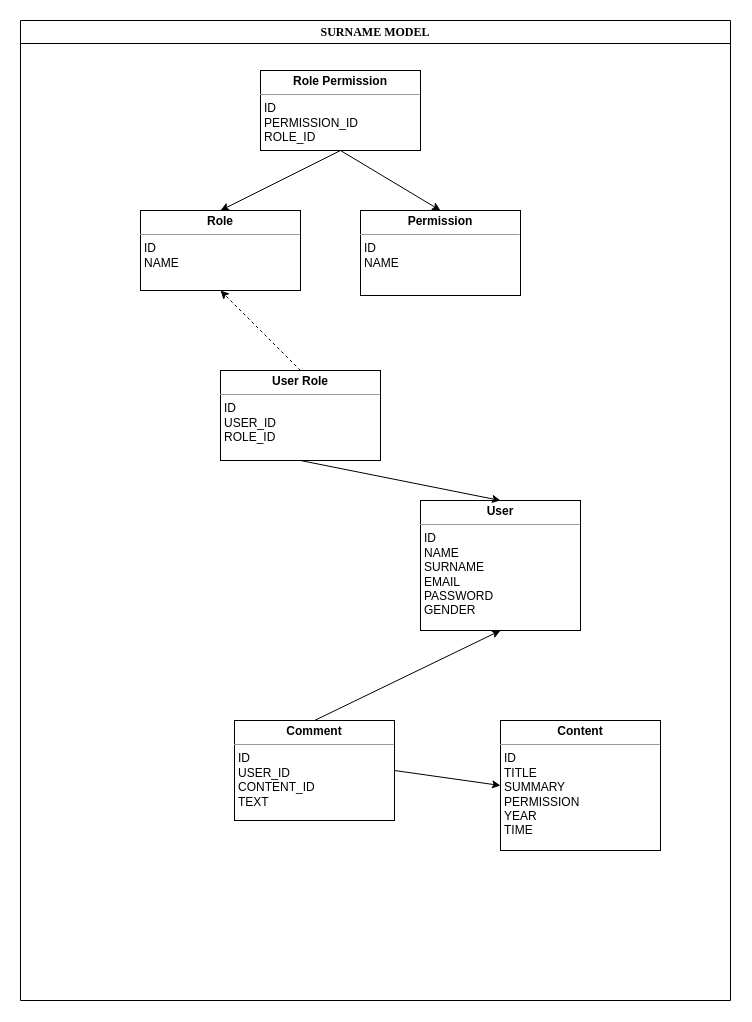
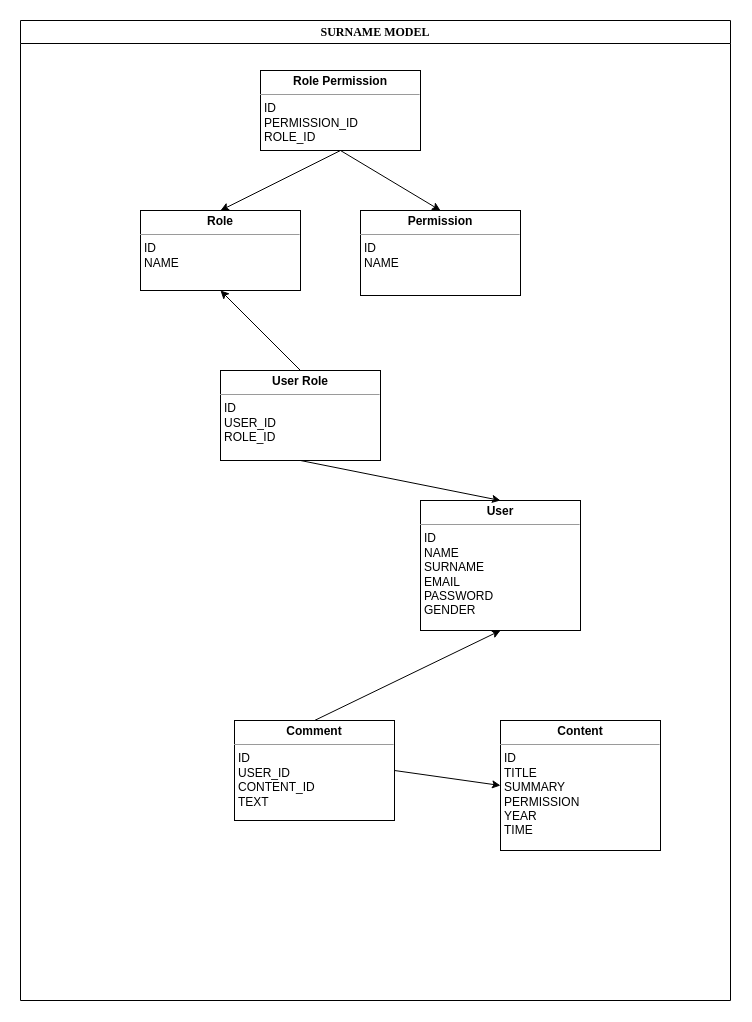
  <mxCell id="0" />
  <mxCell id="1" parent="0" />
  <mxCell id="2" value="&lt;p style=&quot;margin:0px;margin-top:4px;text-align:center;&quot;&gt;&lt;b&gt;Role Permission&lt;/b&gt;&lt;/p&gt;&lt;hr size=&quot;1&quot;&gt;&lt;p style=&quot;margin:0px;margin-left:4px;&quot;&gt;ID&lt;/p&gt;&lt;p style=&quot;margin:0px;margin-left:4px;&quot;&gt;PERMISSION_ID&lt;/p&gt;&lt;p style=&quot;margin:0px;margin-left:4px;&quot;&gt;ROLE_ID&lt;/p&gt;&lt;hr size=&quot;1&quot;&gt;&lt;p style=&quot;margin:0px;margin-left:4px;&quot;&gt;&lt;br&gt;&lt;/p&gt;" style="verticalAlign=top;align=left;overflow=fill;fontSize=12;fontFamily=Helvetica;html=1;" vertex="1" parent="1"><mxGeometry x="260" y="70" width="160" height="80" as="geometry" /></mxCell>
  <mxCell id="3" value="&lt;p style=&quot;margin:0px;margin-top:4px;text-align:center;&quot;&gt;&lt;b&gt;Comment&lt;/b&gt;&lt;/p&gt;&lt;hr size=&quot;1&quot;&gt;&lt;p style=&quot;margin:0px;margin-left:4px;&quot;&gt;ID&lt;/p&gt;&lt;p style=&quot;margin:0px;margin-left:4px;&quot;&gt;USER_ID&lt;/p&gt;&lt;p style=&quot;margin:0px;margin-left:4px;&quot;&gt;CONTENT_ID&lt;/p&gt;&lt;p style=&quot;margin:0px;margin-left:4px;&quot;&gt;TEXT&lt;/p&gt;&lt;p style=&quot;margin:0px;margin-left:4px;&quot;&gt;&lt;br&gt;&lt;/p&gt;" style="verticalAlign=top;align=left;overflow=fill;fontSize=12;fontFamily=Helvetica;html=1;" vertex="1" parent="1"><mxGeometry x="234" y="720" width="160" height="100" as="geometry" /></mxCell>
  <mxCell id="4" value="&lt;p style=&quot;margin:0px;margin-top:4px;text-align:center;&quot;&gt;&lt;b&gt;User&lt;/b&gt;&lt;/p&gt;&lt;hr size=&quot;1&quot;&gt;&lt;p style=&quot;margin:0px;margin-left:4px;&quot;&gt;ID&lt;/p&gt;&lt;p style=&quot;margin:0px;margin-left:4px;&quot;&gt;NAME&lt;/p&gt;&lt;p style=&quot;margin:0px;margin-left:4px;&quot;&gt;SURNAME&lt;/p&gt;&lt;p style=&quot;margin:0px;margin-left:4px;&quot;&gt;EMAIL&lt;/p&gt;&lt;p style=&quot;margin:0px;margin-left:4px;&quot;&gt;PASSWORD&lt;/p&gt;&lt;p style=&quot;margin:0px;margin-left:4px;&quot;&gt;GENDER&lt;/p&gt;&lt;p style=&quot;margin:0px;margin-left:4px;&quot;&gt;&lt;br&gt;&lt;/p&gt;" style="verticalAlign=top;align=left;overflow=fill;fontSize=12;fontFamily=Helvetica;html=1;" vertex="1" parent="1"><mxGeometry x="420" y="500" width="160" height="130" as="geometry" /></mxCell>
  <mxCell id="5" value="&lt;p style=&quot;margin:0px;margin-top:4px;text-align:center;&quot;&gt;&lt;b&gt;User Role&lt;/b&gt;&lt;/p&gt;&lt;hr size=&quot;1&quot;&gt;&lt;p style=&quot;margin:0px;margin-left:4px;&quot;&gt;ID&lt;/p&gt;&lt;p style=&quot;margin:0px;margin-left:4px;&quot;&gt;USER_ID&lt;/p&gt;&lt;p style=&quot;margin:0px;margin-left:4px;&quot;&gt;ROLE_ID&lt;/p&gt;" style="verticalAlign=top;align=left;overflow=fill;fontSize=12;fontFamily=Helvetica;html=1;" vertex="1" parent="1"><mxGeometry x="220" y="370" width="160" height="90" as="geometry" /></mxCell>
  <mxCell id="6" value="SURNAME MODEL" style="swimlane;whiteSpace=wrap;html=1;fontFamily=Times New Roman;fontSize=12;" vertex="1" parent="1"><mxGeometry x="20" y="20" width="710" height="980" as="geometry" /></mxCell>
  <mxCell id="7" value="&lt;p style=&quot;margin:0px;margin-top:4px;text-align:center;&quot;&gt;&lt;b&gt;Permission&lt;/b&gt;&lt;/p&gt;&lt;hr size=&quot;1&quot;&gt;&lt;p style=&quot;margin:0px;margin-left:4px;&quot;&gt;ID&lt;/p&gt;&lt;p style=&quot;margin:0px;margin-left:4px;&quot;&gt;NAME&lt;/p&gt;" style="verticalAlign=top;align=left;overflow=fill;fontSize=12;fontFamily=Helvetica;html=1;" vertex="1" parent="6"><mxGeometry x="340" y="190" width="160" height="85" as="geometry" /></mxCell>
  <mxCell id="8" value="&lt;p style=&quot;margin:0px;margin-top:4px;text-align:center;&quot;&gt;&lt;b&gt;Role&lt;/b&gt;&lt;/p&gt;&lt;hr size=&quot;1&quot;&gt;&lt;p style=&quot;margin:0px;margin-left:4px;&quot;&gt;ID&lt;/p&gt;&lt;p style=&quot;margin:0px;margin-left:4px;&quot;&gt;NAME&lt;/p&gt;" style="verticalAlign=top;align=left;overflow=fill;fontSize=12;fontFamily=Helvetica;html=1;" vertex="1" parent="6"><mxGeometry x="120" y="190" width="160" height="80" as="geometry" /></mxCell>
  <mxCell id="9" style="edgeStyle=orthogonalEdgeStyle;rounded=0;orthogonalLoop=1;jettySize=auto;html=1;exitX=0.5;exitY=1;exitDx=0;exitDy=0;fontFamily=Times New Roman;fontSize=12;" edge="1" parent="6" source="8" target="8"><mxGeometry relative="1" as="geometry" /></mxCell>
  <mxCell id="10" value="&lt;p style=&quot;margin:0px;margin-top:4px;text-align:center;&quot;&gt;&lt;b&gt;Content&lt;/b&gt;&lt;/p&gt;&lt;hr size=&quot;1&quot;&gt;&lt;p style=&quot;margin:0px;margin-left:4px;&quot;&gt;ID&lt;/p&gt;&lt;p style=&quot;margin:0px;margin-left:4px;&quot;&gt;TITLE&lt;/p&gt;&lt;p style=&quot;margin:0px;margin-left:4px;&quot;&gt;SUMMARY&lt;/p&gt;&lt;p style=&quot;margin:0px;margin-left:4px;&quot;&gt;PERMISSION&lt;/p&gt;&lt;p style=&quot;margin:0px;margin-left:4px;&quot;&gt;YEAR&lt;/p&gt;&lt;p style=&quot;margin:0px;margin-left:4px;&quot;&gt;TIME&lt;/p&gt;&lt;p style=&quot;margin:0px;margin-left:4px;&quot;&gt;&lt;br&gt;&lt;/p&gt;" style="verticalAlign=top;align=left;overflow=fill;fontSize=12;fontFamily=Helvetica;html=1;" vertex="1" parent="6"><mxGeometry x="480" y="700" width="160" height="130" as="geometry" /></mxCell>
  <mxCell id="11" value="" style="endArrow=classic;html=1;rounded=0;fontFamily=Times New Roman;fontSize=12;exitX=0.5;exitY=1;exitDx=0;exitDy=0;entryX=0.5;entryY=0;entryDx=0;entryDy=0;" edge="1" parent="1" source="2" target="7"><mxGeometry width="50" height="50" relative="1" as="geometry"><mxPoint x="460" y="150" as="sourcePoint" /><mxPoint x="510" y="150" as="targetPoint" /></mxGeometry></mxCell>
  <mxCell id="12" value="" style="endArrow=classic;html=1;rounded=0;fontFamily=Times New Roman;fontSize=12;entryX=0.5;entryY=0;entryDx=0;entryDy=0;exitX=0.5;exitY=1;exitDx=0;exitDy=0;" edge="1" parent="1" source="2" target="8"><mxGeometry width="50" height="50" relative="1" as="geometry"><mxPoint x="80" y="160" as="sourcePoint" /><mxPoint x="130" y="110" as="targetPoint" /></mxGeometry></mxCell>
- <mxCell id="13" value="" style="endArrow=classic;html=1;rounded=0;fontFamily=Times New Roman;fontSize=12;exitX=0.5;exitY=0;exitDx=0;exitDy=0;entryX=0.5;entryY=1;entryDx=0;entryDy=0;dashed=1;" edge="1" parent="1" source="5" target="8"><mxGeometry width="50" height="50" relative="1" as="geometry"><mxPoint x="195" y="360" as="sourcePoint" /><mxPoint x="245" y="310" as="targetPoint" /></mxGeometry></mxCell>
+ <mxCell id="13" value="" style="endArrow=classic;html=1;rounded=0;fontFamily=Times New Roman;fontSize=12;exitX=0.5;exitY=0;exitDx=0;exitDy=0;entryX=0.5;entryY=1;entryDx=0;entryDy=0;" edge="1" parent="1" source="5" target="8"><mxGeometry width="50" height="50" relative="1" as="geometry"><mxPoint x="195" y="360" as="sourcePoint" /><mxPoint x="245" y="310" as="targetPoint" /></mxGeometry></mxCell>
  <mxCell id="14" value="" style="endArrow=classic;html=1;rounded=0;fontFamily=Times New Roman;fontSize=12;exitX=0.5;exitY=1;exitDx=0;exitDy=0;entryX=0.5;entryY=0;entryDx=0;entryDy=0;" edge="1" parent="1" source="5" target="4"><mxGeometry width="50" height="50" relative="1" as="geometry"><mxPoint x="280" y="560" as="sourcePoint" /><mxPoint x="330" y="510" as="targetPoint" /></mxGeometry></mxCell>
  <mxCell id="15" value="" style="endArrow=classic;html=1;rounded=0;fontFamily=Times New Roman;fontSize=12;exitX=0.5;exitY=0;exitDx=0;exitDy=0;entryX=0.5;entryY=1;entryDx=0;entryDy=0;" edge="1" parent="1" source="3" target="4"><mxGeometry width="50" height="50" relative="1" as="geometry"><mxPoint x="300" y="700" as="sourcePoint" /><mxPoint x="440" y="650" as="targetPoint" /></mxGeometry></mxCell>
  <mxCell id="16" value="" style="endArrow=classic;html=1;rounded=0;fontFamily=Times New Roman;fontSize=12;exitX=1;exitY=0.5;exitDx=0;exitDy=0;entryX=0;entryY=0.5;entryDx=0;entryDy=0;" edge="1" parent="1" source="3" target="10"><mxGeometry width="50" height="50" relative="1" as="geometry"><mxPoint x="400" y="770" as="sourcePoint" /><mxPoint x="540" y="660" as="targetPoint" /></mxGeometry></mxCell>
